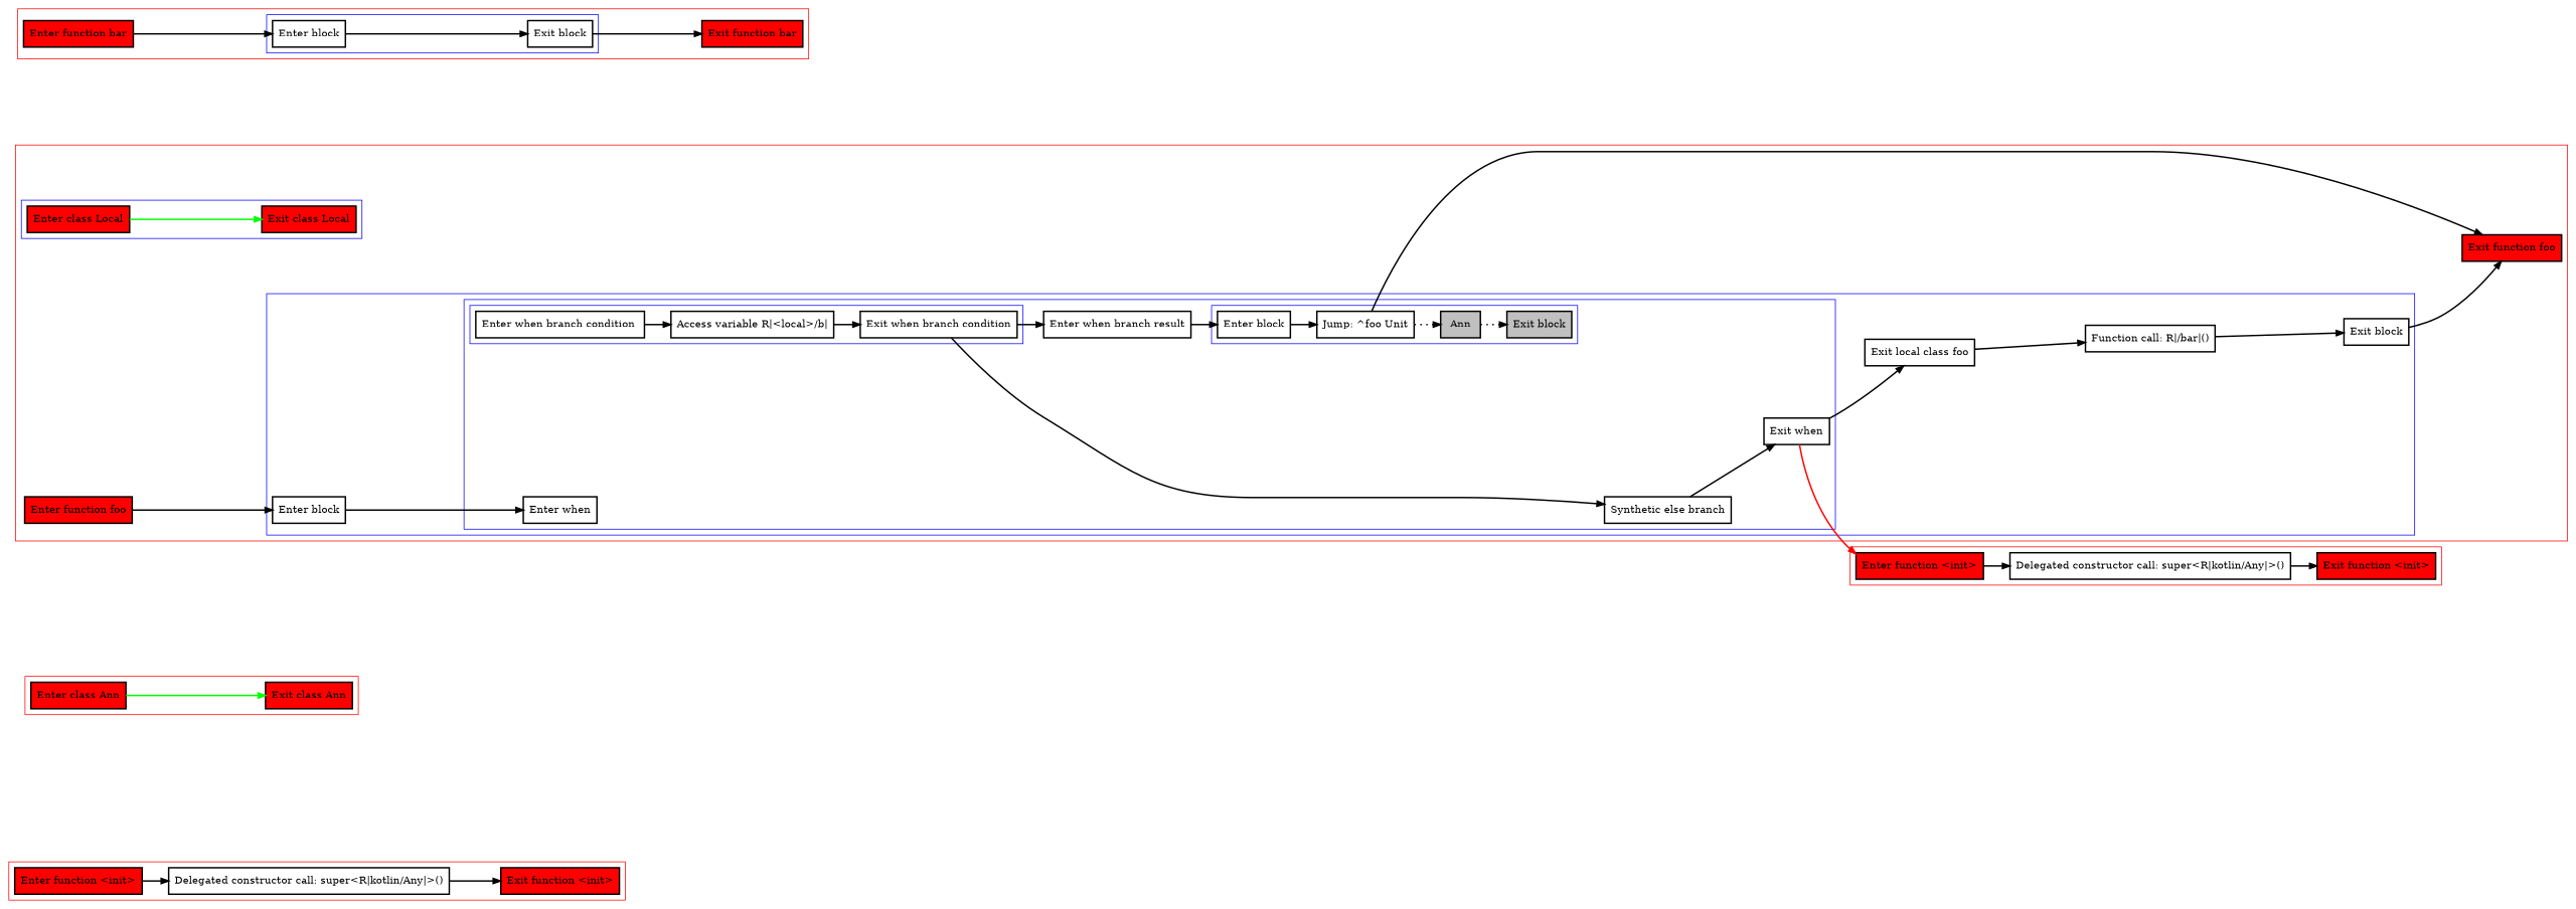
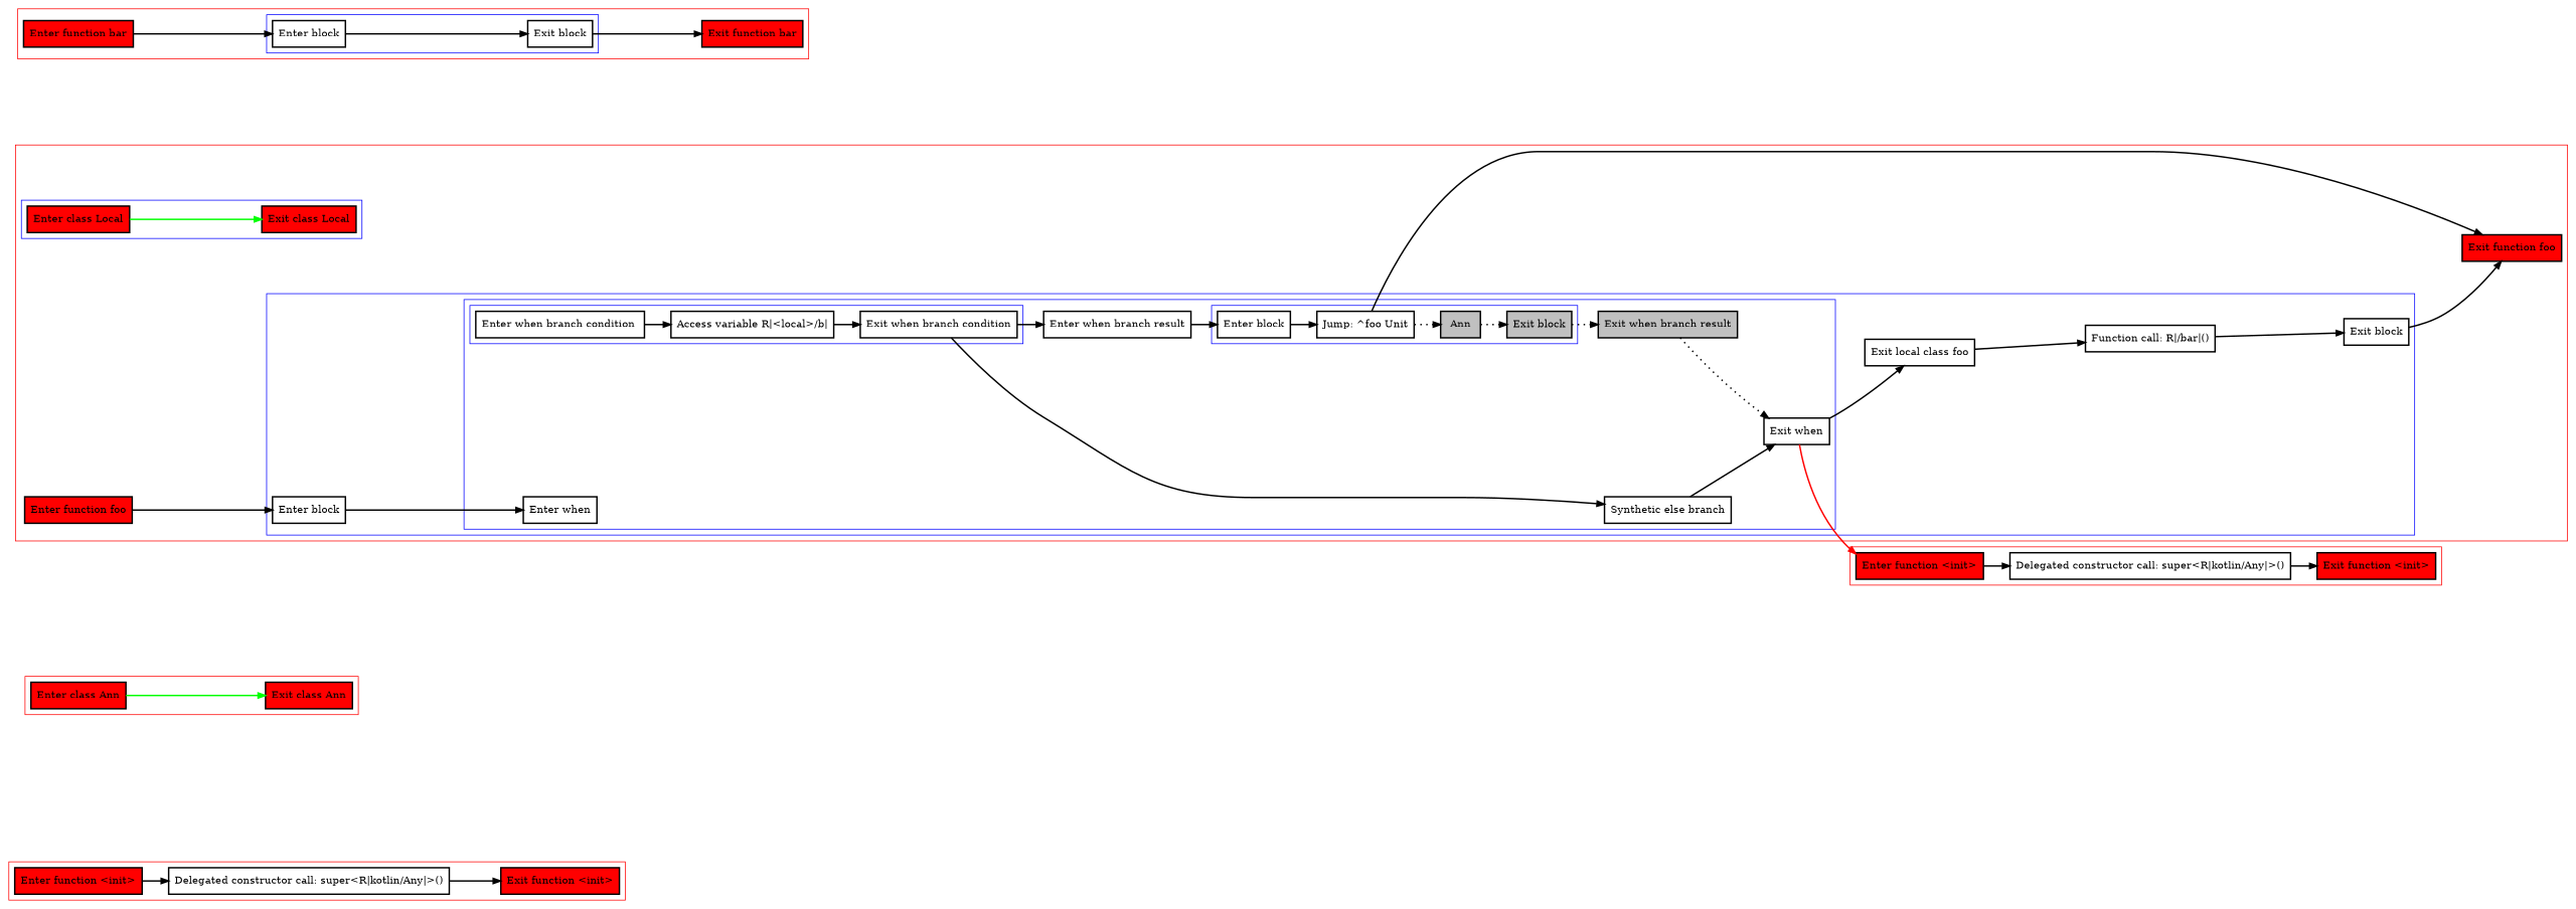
  digraph {
    nodesep=3
    rankdir=LR
    node [penwidth=2 shape=box]
    edge [penwidth=2]
    n1 [fillcolor=red label="Enter function <init>" style=filled]
    n2 [label="Delegated constructor call: super<R|kotlin/Any|>()"]
    n3 [fillcolor=red label="Exit function <init>" style=filled]
    n4 [fillcolor=red label="Enter class Ann" style=filled]
    n5 [fillcolor=red label="Exit class Ann" style=filled]
    n6 [fillcolor=red label="Enter class Local" style=filled]
    n7 [fillcolor=red label="Exit class Local" style=filled]
    n8 [label="Enter when branch condition "]
    n9 [label="Access variable R|<local>/b|"]
    n10 [label="Exit when branch condition"]
    n11 [label="Enter block"]
    n12 [label="Jump: ^foo Unit"]
    n13 [fillcolor=gray label=Ann style=filled]
    n14 [fillcolor=gray label="Exit block" style=filled]
    n15 [label="Enter when"]
    n16 [label="Synthetic else branch"]
    n17 [label="Enter when branch result"]
+   n18 [fillcolor=gray label="Exit when branch result" style=filled]
    n19 [label="Exit when"]
    n20 [label="Enter block"]
    n21 [label="Exit local class foo"]
    n22 [label="Function call: R|/bar|()"]
    n23 [label="Exit block"]
    n24 [fillcolor=red label="Enter function foo" style=filled]
    n25 [fillcolor=red label="Exit function foo" style=filled]
    n26 [fillcolor=red label="Enter function <init>" style=filled]
    n27 [label="Delegated constructor call: super<R|kotlin/Any|>()"]
    n28 [fillcolor=red label="Exit function <init>" style=filled]
    n29 [label="Enter block"]
    n30 [label="Exit block"]
    n31 [fillcolor=red label="Enter function bar" style=filled]
    n32 [fillcolor=red label="Exit function bar" style=filled]
    subgraph cluster_1 {
      color=red
      n1
      n2
      n3
    }
    subgraph cluster_2 {
      color=red
      n4
      n5
    }
    subgraph cluster_3 {
      color=red
      n24
      n25
      subgraph cluster_4 {
        color=blue
        n6
        n7
      }
      subgraph cluster_5 {
        color=blue
        n20
        n21
        n22
        n23
        subgraph cluster_6 {
          color=blue
          n15
          n16
          n17
+         n18
          n19
          subgraph cluster_7 {
            color=blue
            n8
            n9
            n10
          }
          subgraph cluster_8 {
            color=blue
            n11
            n12
            n13
            n14
          }
        }
      }
    }
    subgraph cluster_9 {
      color=red
      n26
      n27
      n28
    }
    subgraph cluster_10 {
      color=red
      n31
      n32
      subgraph cluster_11 {
        color=blue
        n29
        n30
      }
    }
    n1 -> n2
    n2 -> n3
    n4 -> n5 [color=green]
    n6 -> n7 [color=green]
    n8 -> n9
    n9 -> n10
    n10 -> n16
    n10 -> n17
    n11 -> n12
    n12 -> n13 [style=dotted]
    n12 -> n25
    n13 -> n14 [style=dotted]
+   n14 -> n18 [style=dotted]
    n16 -> n19
    n17 -> n11
+   n18 -> n19 [style=dotted]
    n19 -> n21
    n19 -> n26 [color=red]
    n20 -> n15
    n21 -> n22
    n22 -> n23
    n23 -> n25
    n24 -> n20
    n26 -> n27
    n27 -> n28
    n29 -> n30
    n30 -> n32
    n31 -> n29
  }
